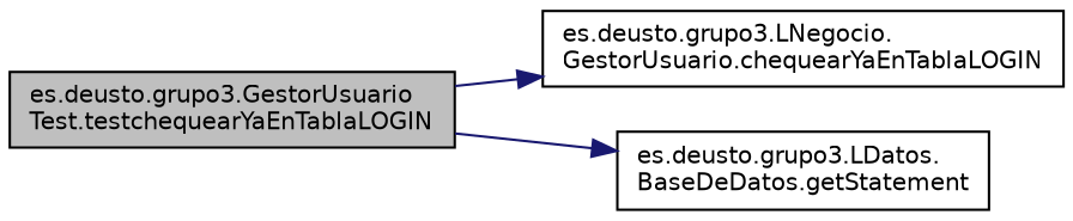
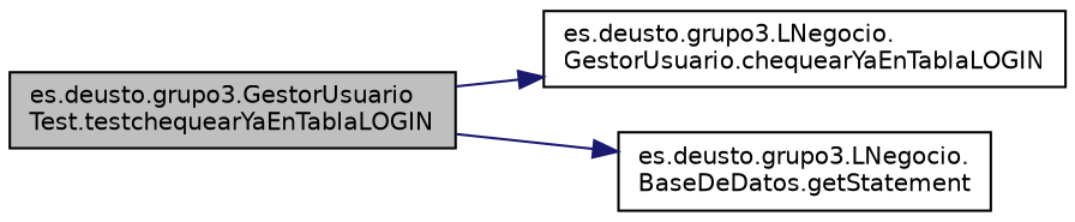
  digraph {
    rankdir=LR
    fontname="DejaVu Sans"
    node [color=black fillcolor=white fontname="DejaVu Sans" fontsize=10 shape=record style=filled]
    edge [color=midnightblue fontname="DejaVu Sans" fontsize=10 labelfontname=Helvetica labelfontsize=10 style=solid]
    n1 [fillcolor=grey75 fontcolor=black height=0.2 label="es.deusto.grupo3.GestorUsuario\lTest.testchequearYaEnTablaLOGIN" width=0.4]
    n2 [height=0.2 label="es.deusto.grupo3.LNegocio.\lGestorUsuario.chequearYaEnTablaLOGIN" width=0.4]
-   n3 [height=0.2 label="es.deusto.grupo3.LDatos.\lBaseDeDatos.getStatement" width=0.4]
+   n3 [height=0.2 label="es.deusto.grupo3.LNegocio.\lBaseDeDatos.getStatement" width=0.4]
    n1 -> n2
    n1 -> n3
  }
